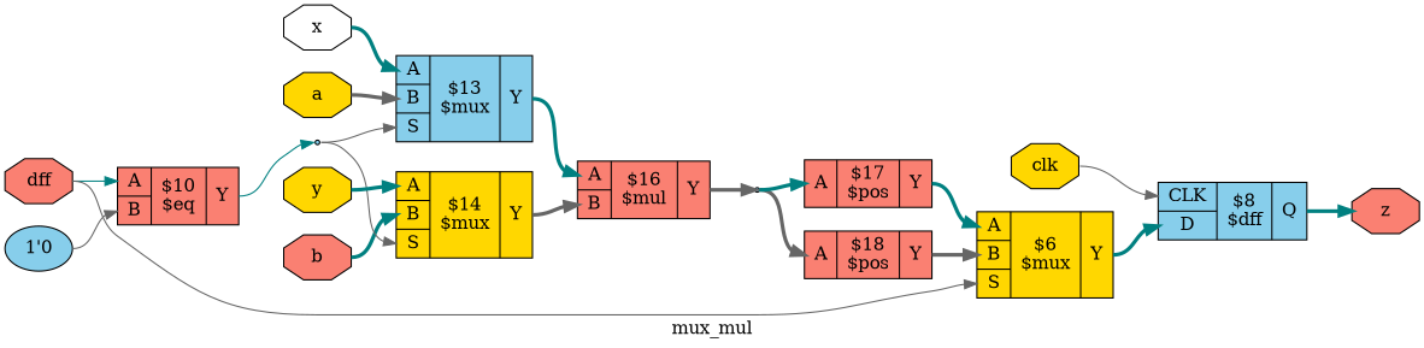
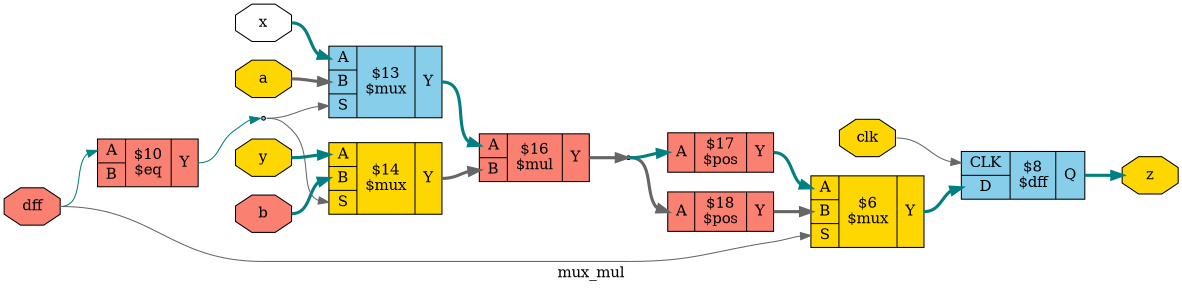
  digraph {
    label=mux_mul
    rankdir=LR
    remincross=true
    node [fillcolor=gold shape=record style=filled]
    edge [color=gray40 fontcolor=black headport="p15:w" style="setlinewidth(3)" tailport=e]
    n8 [color=black fontcolor=black label=a shape=octagon]
    c21 [fillcolor=skyblue label="{{<p15> A|<p16> B|<p19> S}|$13\n$mux|{<p17> Y}}"]
    c18 [fillcolor=salmon label="{{<p15> A|<p16> B}|$16\n$mul|{<p17> Y}}"]
    n9 [color=black fillcolor=salmon fontcolor=black label=b shape=octagon]
    c20 [label="{{<p15> A|<p16> B|<p19> S}|$14\n$mux|{<p17> Y}}"]
    n10 [color=black fontcolor=black label=clk shape=octagon]
    c28 [fillcolor=skyblue label="{{<p25> CLK|<p26> D}|$8\n$dff|{<p27> Q}}"]
-   n14 [color=black fillcolor=salmon fontcolor=black label=z shape=octagon]
+   n14 [color=black fontcolor=black label=z shape=octagon]
    n11 [color=black fillcolor=salmon fontcolor=black label=dff shape=octagon]
    c22 [fillcolor=salmon label="{{<p15> A|<p16> B}|$10\n$eq|{<p17> Y}}"]
    c29 [label="{{<p15> A|<p16> B|<p19> S}|$6\n$mux|{<p17> Y}}"]
    n4 [fillcolor=skyblue shape=point]
    n12 [color=black fillcolor=white fontcolor=black label=x shape=octagon]
    n13 [color=black fontcolor=black label=y shape=octagon]
    n1 [fillcolor=skyblue shape=point]
    c23 [fillcolor=salmon label="{{<p15> A}|$18\n$pos|{<p17> Y}}"]
    c24 [fillcolor=salmon label="{{<p15> A}|$17\n$pos|{<p17> Y}}"]
-   v0 [fillcolor=skyblue label="1'0" shape=""]
    n8 -> c21 [headport="p16:w"]
    c21 -> c18 [color=teal tailport="p17:e"]
    c18 -> n1 [headport=w tailport="p17:e"]
    n9 -> c20 [color=teal headport="p16:w"]
    c20 -> c18 [headport="p16:w" tailport="p17:e"]
    n10 -> c28 [headport="p25:w" style=""]
    c28 -> n14 [color=teal headport=w tailport="p27:e"]
    n11 -> c22 [color=teal style=""]
    n11 -> c29 [headport="p19:w" style=""]
    c22 -> n4 [color=teal headport=w tailport="p17:e" style=""]
    c29 -> c28 [color=teal headport="p26:w" tailport="p17:e"]
    n4 -> c21 [headport="p19:w" style=""]
    n4 -> c20 [headport="p19:w" style=""]
    n12 -> c21 [color=teal]
    n13 -> c20 [color=teal]
    n1 -> c23
    n1 -> c24 [color=teal]
    c23 -> c29 [headport="p16:w" tailport="p17:e"]
    c24 -> c29 [color=teal tailport="p17:e"]
-   v0 -> c22 [headport="p16:w" style=""]
  }
